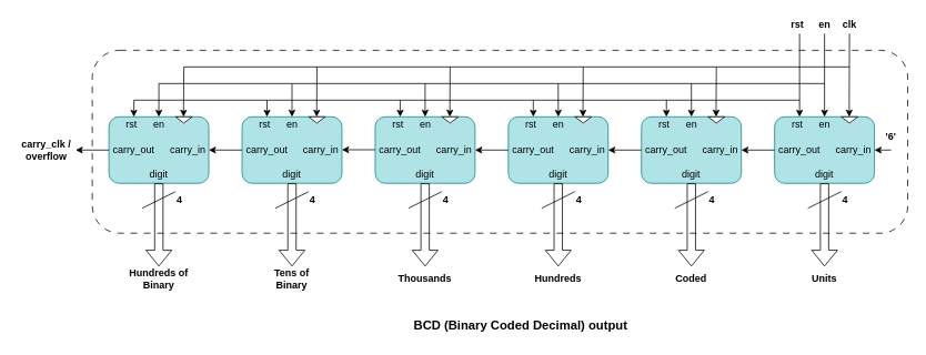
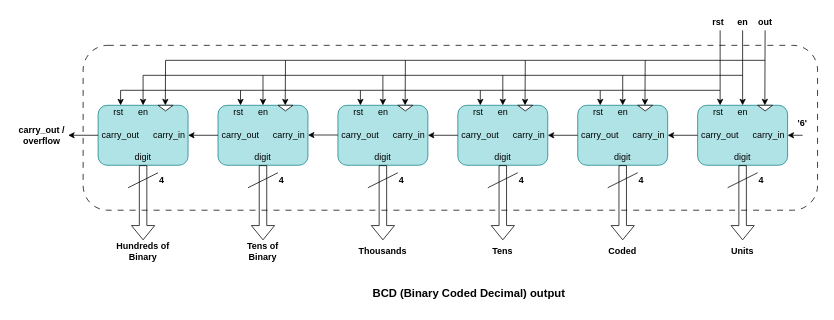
  <mxCell id="0" />
  <mxCell id="1" parent="0" />
  <mxCell id="2" value="" style="rounded=1;whiteSpace=wrap;html=1;fillColor=#b0e3e6;strokeColor=#0e8088;" parent="1" vertex="1"><mxGeometry x="130" y="140" width="120" height="80" as="geometry" /></mxCell>
  <mxCell id="3" value="" style="endArrow=classic;html=1;rounded=0;entryX=0.25;entryY=0;entryDx=0;entryDy=0;" parent="1" target="2" edge="1"><mxGeometry width="50" height="50" relative="1" as="geometry"><mxPoint x="160" y="120" as="sourcePoint" /><mxPoint x="140" y="110" as="targetPoint" /></mxGeometry></mxCell>
  <mxCell id="4" value="" style="endArrow=classic;html=1;rounded=0;entryX=0.5;entryY=0;entryDx=0;entryDy=0;" parent="1" target="2" edge="1"><mxGeometry width="50" height="50" relative="1" as="geometry"><mxPoint x="190" y="100" as="sourcePoint" /><mxPoint x="190" y="140" as="targetPoint" /></mxGeometry></mxCell>
  <mxCell id="5" value="digit" style="text;html=1;align=center;verticalAlign=middle;whiteSpace=wrap;rounded=0;" parent="1" vertex="1"><mxGeometry x="165" y="200" width="50" height="20" as="geometry" /></mxCell>
  <mxCell id="6" value="" style="shape=flexArrow;endArrow=classic;html=1;rounded=0;exitX=0.5;exitY=1;exitDx=0;exitDy=0;" parent="1" source="5" edge="1"><mxGeometry width="50" height="50" relative="1" as="geometry"><mxPoint x="330" y="320" as="sourcePoint" /><mxPoint x="190" y="320" as="targetPoint" /></mxGeometry></mxCell>
  <mxCell id="7" value="" style="endArrow=classic;html=1;rounded=0;entryX=0.25;entryY=0;entryDx=0;entryDy=0;" parent="1" edge="1"><mxGeometry width="50" height="50" relative="1" as="geometry"><mxPoint x="220" y="80" as="sourcePoint" /><mxPoint x="219.66" y="140" as="targetPoint" /></mxGeometry></mxCell>
  <mxCell id="8" value="rst" style="text;html=1;align=center;verticalAlign=middle;whiteSpace=wrap;rounded=0;" parent="1" vertex="1"><mxGeometry x="140" y="140" width="35" height="20" as="geometry" /></mxCell>
  <mxCell id="9" value="en" style="text;html=1;align=center;verticalAlign=middle;whiteSpace=wrap;rounded=0;" parent="1" vertex="1"><mxGeometry x="172.5" y="140" width="35" height="20" as="geometry" /></mxCell>
  <mxCell id="10" value="" style="triangle;whiteSpace=wrap;html=1;rotation=90;" parent="1" vertex="1"><mxGeometry x="216.25" y="133.75" width="7.5" height="20" as="geometry" /></mxCell>
  <mxCell id="11" value="" style="endArrow=none;html=1;rounded=0;" parent="1" edge="1"><mxGeometry width="50" height="50" relative="1" as="geometry"><mxPoint x="170" y="250" as="sourcePoint" /><mxPoint x="210" y="230" as="targetPoint" /></mxGeometry></mxCell>
  <mxCell id="12" value="4" style="text;html=1;align=center;verticalAlign=middle;whiteSpace=wrap;rounded=0;fontStyle=1" parent="1" vertex="1"><mxGeometry x="200" y="230" width="30" height="20" as="geometry" /></mxCell>
  <mxCell id="13" value="" style="rounded=1;whiteSpace=wrap;html=1;fillColor=#b0e3e6;strokeColor=#0e8088;" parent="1" vertex="1"><mxGeometry x="290" y="140" width="120" height="80" as="geometry" /></mxCell>
  <mxCell id="14" value="" style="endArrow=classic;html=1;rounded=0;entryX=0.25;entryY=0;entryDx=0;entryDy=0;" parent="1" target="13" edge="1"><mxGeometry width="50" height="50" relative="1" as="geometry"><mxPoint x="320" y="120" as="sourcePoint" /><mxPoint x="300" y="110" as="targetPoint" /></mxGeometry></mxCell>
  <mxCell id="15" value="" style="endArrow=classic;html=1;rounded=0;entryX=0.5;entryY=0;entryDx=0;entryDy=0;" parent="1" target="13" edge="1"><mxGeometry width="50" height="50" relative="1" as="geometry"><mxPoint x="350" y="100" as="sourcePoint" /><mxPoint x="350" y="140" as="targetPoint" /></mxGeometry></mxCell>
  <mxCell id="16" value="digit" style="text;html=1;align=center;verticalAlign=middle;whiteSpace=wrap;rounded=0;" parent="1" vertex="1"><mxGeometry x="325" y="200" width="50" height="20" as="geometry" /></mxCell>
  <mxCell id="17" value="" style="shape=flexArrow;endArrow=classic;html=1;rounded=0;exitX=0.5;exitY=1;exitDx=0;exitDy=0;" parent="1" source="16" edge="1"><mxGeometry width="50" height="50" relative="1" as="geometry"><mxPoint x="490" y="320" as="sourcePoint" /><mxPoint x="350" y="320" as="targetPoint" /></mxGeometry></mxCell>
  <mxCell id="18" value="" style="endArrow=classic;html=1;rounded=0;entryX=0.25;entryY=0;entryDx=0;entryDy=0;" parent="1" edge="1"><mxGeometry width="50" height="50" relative="1" as="geometry"><mxPoint x="380" y="80" as="sourcePoint" /><mxPoint x="379.66" y="140" as="targetPoint" /></mxGeometry></mxCell>
  <mxCell id="19" value="rst" style="text;html=1;align=center;verticalAlign=middle;whiteSpace=wrap;rounded=0;" parent="1" vertex="1"><mxGeometry x="300" y="140" width="35" height="20" as="geometry" /></mxCell>
  <mxCell id="20" value="en" style="text;html=1;align=center;verticalAlign=middle;whiteSpace=wrap;rounded=0;" parent="1" vertex="1"><mxGeometry x="332.5" y="140" width="35" height="20" as="geometry" /></mxCell>
  <mxCell id="21" value="" style="triangle;whiteSpace=wrap;html=1;rotation=90;" parent="1" vertex="1"><mxGeometry x="376.25" y="133.75" width="7.5" height="20" as="geometry" /></mxCell>
  <mxCell id="22" value="" style="endArrow=none;html=1;rounded=0;" parent="1" edge="1"><mxGeometry width="50" height="50" relative="1" as="geometry"><mxPoint x="330" y="250" as="sourcePoint" /><mxPoint x="370" y="230" as="targetPoint" /></mxGeometry></mxCell>
  <mxCell id="23" value="4" style="text;html=1;align=center;verticalAlign=middle;whiteSpace=wrap;rounded=0;fontStyle=1" parent="1" vertex="1"><mxGeometry x="360" y="230" width="30" height="20" as="geometry" /></mxCell>
  <mxCell id="24" value="" style="rounded=1;whiteSpace=wrap;html=1;fillColor=#b0e3e6;strokeColor=#0e8088;" parent="1" vertex="1"><mxGeometry x="450" y="140" width="120" height="80" as="geometry" /></mxCell>
  <mxCell id="25" value="" style="endArrow=classic;html=1;rounded=0;exitX=0;exitY=0.5;exitDx=0;exitDy=0;" parent="1" source="86" edge="1"><mxGeometry width="50" height="50" relative="1" as="geometry"><mxPoint x="170" y="420" as="sourcePoint" /><mxPoint x="90" y="180" as="targetPoint" /></mxGeometry></mxCell>
  <mxCell id="26" value="" style="endArrow=classic;html=1;rounded=0;entryX=0.25;entryY=0;entryDx=0;entryDy=0;" parent="1" target="24" edge="1"><mxGeometry width="50" height="50" relative="1" as="geometry"><mxPoint x="480" y="120" as="sourcePoint" /><mxPoint x="460" y="110" as="targetPoint" /></mxGeometry></mxCell>
  <mxCell id="27" value="" style="endArrow=classic;html=1;rounded=0;entryX=0.5;entryY=0;entryDx=0;entryDy=0;" parent="1" target="24" edge="1"><mxGeometry width="50" height="50" relative="1" as="geometry"><mxPoint x="510" y="100" as="sourcePoint" /><mxPoint x="510" y="140" as="targetPoint" /></mxGeometry></mxCell>
  <mxCell id="28" value="digit" style="text;html=1;align=center;verticalAlign=middle;whiteSpace=wrap;rounded=0;" parent="1" vertex="1"><mxGeometry x="485" y="200" width="50" height="20" as="geometry" /></mxCell>
  <mxCell id="29" value="" style="shape=flexArrow;endArrow=classic;html=1;rounded=0;exitX=0.5;exitY=1;exitDx=0;exitDy=0;" parent="1" source="28" edge="1"><mxGeometry width="50" height="50" relative="1" as="geometry"><mxPoint x="650" y="320" as="sourcePoint" /><mxPoint x="510" y="320" as="targetPoint" /></mxGeometry></mxCell>
  <mxCell id="30" value="" style="endArrow=classic;html=1;rounded=0;entryX=0.25;entryY=0;entryDx=0;entryDy=0;" parent="1" edge="1"><mxGeometry width="50" height="50" relative="1" as="geometry"><mxPoint x="540" y="80" as="sourcePoint" /><mxPoint x="539.66" y="140" as="targetPoint" /></mxGeometry></mxCell>
  <mxCell id="31" value="rst" style="text;html=1;align=center;verticalAlign=middle;whiteSpace=wrap;rounded=0;" parent="1" vertex="1"><mxGeometry x="460" y="140" width="35" height="20" as="geometry" /></mxCell>
  <mxCell id="32" value="en" style="text;html=1;align=center;verticalAlign=middle;whiteSpace=wrap;rounded=0;" parent="1" vertex="1"><mxGeometry x="492.5" y="140" width="35" height="20" as="geometry" /></mxCell>
  <mxCell id="33" value="" style="triangle;whiteSpace=wrap;html=1;rotation=90;" parent="1" vertex="1"><mxGeometry x="536.25" y="133.75" width="7.5" height="20" as="geometry" /></mxCell>
  <mxCell id="34" value="" style="endArrow=none;html=1;rounded=0;" parent="1" edge="1"><mxGeometry width="50" height="50" relative="1" as="geometry"><mxPoint x="490" y="250" as="sourcePoint" /><mxPoint x="530" y="230" as="targetPoint" /></mxGeometry></mxCell>
  <mxCell id="35" value="4" style="text;html=1;align=center;verticalAlign=middle;whiteSpace=wrap;rounded=0;fontStyle=1" parent="1" vertex="1"><mxGeometry x="520" y="230" width="30" height="20" as="geometry" /></mxCell>
  <mxCell id="36" value="" style="rounded=1;whiteSpace=wrap;html=1;fillColor=#b0e3e6;strokeColor=#0e8088;" parent="1" vertex="1"><mxGeometry x="610" y="140" width="120" height="80" as="geometry" /></mxCell>
  <mxCell id="37" value="" style="endArrow=classic;html=1;rounded=0;entryX=1;entryY=0.5;entryDx=0;entryDy=0;" parent="1" target="62" edge="1"><mxGeometry width="50" height="50" relative="1" as="geometry"><mxPoint x="1070" y="180" as="sourcePoint" /><mxPoint x="965" y="360" as="targetPoint" /></mxGeometry></mxCell>
  <mxCell id="38" value="" style="endArrow=classic;html=1;rounded=0;entryX=0.25;entryY=0;entryDx=0;entryDy=0;" parent="1" target="36" edge="1"><mxGeometry width="50" height="50" relative="1" as="geometry"><mxPoint x="640" y="120" as="sourcePoint" /><mxPoint x="620" y="110" as="targetPoint" /></mxGeometry></mxCell>
  <mxCell id="39" value="" style="endArrow=classic;html=1;rounded=0;entryX=0.5;entryY=0;entryDx=0;entryDy=0;" parent="1" target="36" edge="1"><mxGeometry width="50" height="50" relative="1" as="geometry"><mxPoint x="670" y="100" as="sourcePoint" /><mxPoint x="670" y="140" as="targetPoint" /></mxGeometry></mxCell>
  <mxCell id="40" value="digit" style="text;html=1;align=center;verticalAlign=middle;whiteSpace=wrap;rounded=0;" parent="1" vertex="1"><mxGeometry x="645" y="200" width="50" height="20" as="geometry" /></mxCell>
  <mxCell id="41" value="" style="shape=flexArrow;endArrow=classic;html=1;rounded=0;exitX=0.5;exitY=1;exitDx=0;exitDy=0;" parent="1" source="40" edge="1"><mxGeometry width="50" height="50" relative="1" as="geometry"><mxPoint x="810" y="320" as="sourcePoint" /><mxPoint x="670" y="320" as="targetPoint" /></mxGeometry></mxCell>
  <mxCell id="42" value="" style="endArrow=classic;html=1;rounded=0;entryX=0.25;entryY=0;entryDx=0;entryDy=0;" parent="1" edge="1"><mxGeometry width="50" height="50" relative="1" as="geometry"><mxPoint x="700" y="80" as="sourcePoint" /><mxPoint x="699.66" y="140" as="targetPoint" /></mxGeometry></mxCell>
  <mxCell id="43" value="rst" style="text;html=1;align=center;verticalAlign=middle;whiteSpace=wrap;rounded=0;" parent="1" vertex="1"><mxGeometry x="620" y="140" width="35" height="20" as="geometry" /></mxCell>
  <mxCell id="44" value="en" style="text;html=1;align=center;verticalAlign=middle;whiteSpace=wrap;rounded=0;" parent="1" vertex="1"><mxGeometry x="652.5" y="140" width="35" height="20" as="geometry" /></mxCell>
  <mxCell id="45" value="" style="triangle;whiteSpace=wrap;html=1;rotation=90;" parent="1" vertex="1"><mxGeometry x="696.25" y="133.75" width="7.5" height="20" as="geometry" /></mxCell>
  <mxCell id="46" value="" style="endArrow=none;html=1;rounded=0;" parent="1" edge="1"><mxGeometry width="50" height="50" relative="1" as="geometry"><mxPoint x="650" y="250" as="sourcePoint" /><mxPoint x="690" y="230" as="targetPoint" /></mxGeometry></mxCell>
  <mxCell id="47" value="4" style="text;html=1;align=center;verticalAlign=middle;whiteSpace=wrap;rounded=0;fontStyle=1" parent="1" vertex="1"><mxGeometry x="680" y="230" width="30" height="20" as="geometry" /></mxCell>
  <mxCell id="48" value="" style="rounded=1;whiteSpace=wrap;html=1;fillColor=#b0e3e6;strokeColor=#0e8088;" parent="1" vertex="1"><mxGeometry x="770" y="140" width="120" height="80" as="geometry" /></mxCell>
  <mxCell id="49" value="" style="endArrow=classic;html=1;rounded=0;entryX=0.25;entryY=0;entryDx=0;entryDy=0;" parent="1" target="48" edge="1"><mxGeometry width="50" height="50" relative="1" as="geometry"><mxPoint x="800" y="120" as="sourcePoint" /><mxPoint x="780" y="110" as="targetPoint" /></mxGeometry></mxCell>
  <mxCell id="50" value="" style="endArrow=classic;html=1;rounded=0;entryX=0.5;entryY=0;entryDx=0;entryDy=0;" parent="1" target="48" edge="1"><mxGeometry width="50" height="50" relative="1" as="geometry"><mxPoint x="830" y="100" as="sourcePoint" /><mxPoint x="830" y="140" as="targetPoint" /></mxGeometry></mxCell>
  <mxCell id="51" value="digit" style="text;html=1;align=center;verticalAlign=middle;whiteSpace=wrap;rounded=0;" parent="1" vertex="1"><mxGeometry x="805" y="200" width="50" height="20" as="geometry" /></mxCell>
  <mxCell id="52" value="" style="shape=flexArrow;endArrow=classic;html=1;rounded=0;exitX=0.5;exitY=1;exitDx=0;exitDy=0;" parent="1" source="51" edge="1"><mxGeometry width="50" height="50" relative="1" as="geometry"><mxPoint x="970" y="320" as="sourcePoint" /><mxPoint x="830" y="320" as="targetPoint" /></mxGeometry></mxCell>
  <mxCell id="53" value="" style="endArrow=classic;html=1;rounded=0;entryX=0.25;entryY=0;entryDx=0;entryDy=0;" parent="1" edge="1"><mxGeometry width="50" height="50" relative="1" as="geometry"><mxPoint x="860" y="80" as="sourcePoint" /><mxPoint x="859.66" y="140" as="targetPoint" /></mxGeometry></mxCell>
  <mxCell id="54" value="rst" style="text;html=1;align=center;verticalAlign=middle;whiteSpace=wrap;rounded=0;" parent="1" vertex="1"><mxGeometry x="780" y="140" width="35" height="20" as="geometry" /></mxCell>
  <mxCell id="55" value="en" style="text;html=1;align=center;verticalAlign=middle;whiteSpace=wrap;rounded=0;" parent="1" vertex="1"><mxGeometry x="812.5" y="140" width="35" height="20" as="geometry" /></mxCell>
  <mxCell id="56" value="" style="triangle;whiteSpace=wrap;html=1;rotation=90;" parent="1" vertex="1"><mxGeometry x="856.25" y="133.75" width="7.5" height="20" as="geometry" /></mxCell>
  <mxCell id="57" value="" style="endArrow=none;html=1;rounded=0;fontStyle=1" parent="1" edge="1"><mxGeometry width="50" height="50" relative="1" as="geometry"><mxPoint x="810" y="250" as="sourcePoint" /><mxPoint x="850" y="230" as="targetPoint" /></mxGeometry></mxCell>
  <mxCell id="58" value="4" style="text;html=1;align=center;verticalAlign=middle;whiteSpace=wrap;rounded=0;fontStyle=1" parent="1" vertex="1"><mxGeometry x="840" y="230" width="30" height="20" as="geometry" /></mxCell>
  <mxCell id="59" value="" style="rounded=1;whiteSpace=wrap;html=1;fillColor=#b0e3e6;strokeColor=#0e8088;" parent="1" vertex="1"><mxGeometry x="930" y="140" width="120" height="80" as="geometry" /></mxCell>
  <mxCell id="60" value="" style="endArrow=classic;html=1;rounded=0;entryX=0.25;entryY=0;entryDx=0;entryDy=0;" parent="1" target="59" edge="1"><mxGeometry width="50" height="50" relative="1" as="geometry"><mxPoint x="960" y="40" as="sourcePoint" /><mxPoint x="940" y="110" as="targetPoint" /></mxGeometry></mxCell>
  <mxCell id="61" value="" style="endArrow=classic;html=1;rounded=0;entryX=0.5;entryY=0;entryDx=0;entryDy=0;" parent="1" target="59" edge="1"><mxGeometry width="50" height="50" relative="1" as="geometry"><mxPoint x="990" y="40" as="sourcePoint" /><mxPoint x="990" y="140" as="targetPoint" /></mxGeometry></mxCell>
  <mxCell id="62" value="carry_in" style="text;html=1;align=center;verticalAlign=middle;whiteSpace=wrap;rounded=0;" parent="1" vertex="1"><mxGeometry x="1000" y="170" width="50" height="20" as="geometry" /></mxCell>
  <mxCell id="63" value="carry_out" style="text;html=1;align=center;verticalAlign=middle;whiteSpace=wrap;rounded=0;" parent="1" vertex="1"><mxGeometry x="930" y="170" width="60" height="20" as="geometry" /></mxCell>
  <mxCell id="64" value="digit" style="text;html=1;align=center;verticalAlign=middle;whiteSpace=wrap;rounded=0;" parent="1" vertex="1"><mxGeometry x="965" y="200" width="50" height="20" as="geometry" /></mxCell>
  <mxCell id="65" value="" style="shape=flexArrow;endArrow=classic;html=1;rounded=0;exitX=0.5;exitY=1;exitDx=0;exitDy=0;" parent="1" source="64" edge="1"><mxGeometry width="50" height="50" relative="1" as="geometry"><mxPoint x="1130" y="320" as="sourcePoint" /><mxPoint x="990" y="320" as="targetPoint" /></mxGeometry></mxCell>
  <mxCell id="66" value="" style="endArrow=classic;html=1;rounded=0;entryX=0.25;entryY=0;entryDx=0;entryDy=0;" parent="1" edge="1"><mxGeometry width="50" height="50" relative="1" as="geometry"><mxPoint x="1020" y="40" as="sourcePoint" /><mxPoint x="1019.66" y="140" as="targetPoint" /></mxGeometry></mxCell>
  <mxCell id="67" value="rst" style="text;html=1;align=center;verticalAlign=middle;whiteSpace=wrap;rounded=0;" parent="1" vertex="1"><mxGeometry x="940" y="140" width="35" height="20" as="geometry" /></mxCell>
  <mxCell id="68" value="en" style="text;html=1;align=center;verticalAlign=middle;whiteSpace=wrap;rounded=0;" parent="1" vertex="1"><mxGeometry x="972.5" y="140" width="35" height="20" as="geometry" /></mxCell>
  <mxCell id="69" value="" style="triangle;whiteSpace=wrap;html=1;rotation=90;" parent="1" vertex="1"><mxGeometry x="1016.25" y="133.75" width="7.5" height="20" as="geometry" /></mxCell>
  <mxCell id="70" value="" style="rounded=1;whiteSpace=wrap;html=1;fillColor=none;dashed=1;dashPattern=8 8;" parent="1" vertex="1"><mxGeometry x="110" y="60" width="980" height="220" as="geometry" /></mxCell>
  <mxCell id="71" value="" style="endArrow=none;html=1;rounded=0;fontStyle=1" parent="1" edge="1"><mxGeometry width="50" height="50" relative="1" as="geometry"><mxPoint x="970" y="250" as="sourcePoint" /><mxPoint x="1010" y="230" as="targetPoint" /></mxGeometry></mxCell>
  <mxCell id="72" value="4" style="text;html=1;align=center;verticalAlign=middle;whiteSpace=wrap;rounded=0;fontStyle=1" parent="1" vertex="1"><mxGeometry x="1000" y="230" width="30" height="20" as="geometry" /></mxCell>
  <mxCell id="73" value="" style="endArrow=classic;html=1;rounded=0;entryX=1;entryY=0.5;entryDx=0;entryDy=0;" parent="1" target="74" edge="1"><mxGeometry width="50" height="50" relative="1" as="geometry"><mxPoint x="930" y="180" as="sourcePoint" /><mxPoint x="805" y="360" as="targetPoint" /></mxGeometry></mxCell>
  <mxCell id="74" value="carry_in" style="text;html=1;align=center;verticalAlign=middle;whiteSpace=wrap;rounded=0;" parent="1" vertex="1"><mxGeometry x="840" y="170" width="50" height="20" as="geometry" /></mxCell>
  <mxCell id="75" value="carry_out" style="text;html=1;align=center;verticalAlign=middle;whiteSpace=wrap;rounded=0;" parent="1" vertex="1"><mxGeometry x="770" y="170" width="60" height="20" as="geometry" /></mxCell>
  <mxCell id="76" value="" style="endArrow=classic;html=1;rounded=0;entryX=1;entryY=0.5;entryDx=0;entryDy=0;" parent="1" target="77" edge="1"><mxGeometry width="50" height="50" relative="1" as="geometry"><mxPoint x="770" y="180" as="sourcePoint" /><mxPoint x="645" y="360" as="targetPoint" /></mxGeometry></mxCell>
  <mxCell id="77" value="carry_in" style="text;html=1;align=center;verticalAlign=middle;whiteSpace=wrap;rounded=0;" parent="1" vertex="1"><mxGeometry x="680" y="170" width="50" height="20" as="geometry" /></mxCell>
  <mxCell id="78" value="carry_out" style="text;html=1;align=center;verticalAlign=middle;whiteSpace=wrap;rounded=0;" parent="1" vertex="1"><mxGeometry x="610" y="170" width="60" height="20" as="geometry" /></mxCell>
  <mxCell id="79" value="" style="endArrow=classic;html=1;rounded=0;entryX=1;entryY=0.5;entryDx=0;entryDy=0;" parent="1" target="80" edge="1"><mxGeometry width="50" height="50" relative="1" as="geometry"><mxPoint x="610" y="180" as="sourcePoint" /><mxPoint x="485" y="360" as="targetPoint" /></mxGeometry></mxCell>
  <mxCell id="80" value="carry_in" style="text;html=1;align=center;verticalAlign=middle;whiteSpace=wrap;rounded=0;" parent="1" vertex="1"><mxGeometry x="520" y="170" width="50" height="20" as="geometry" /></mxCell>
  <mxCell id="81" value="carry_out" style="text;html=1;align=center;verticalAlign=middle;whiteSpace=wrap;rounded=0;" parent="1" vertex="1"><mxGeometry x="450" y="170" width="60" height="20" as="geometry" /></mxCell>
  <mxCell id="82" value="carry_in" style="text;html=1;align=center;verticalAlign=middle;whiteSpace=wrap;rounded=0;" parent="1" vertex="1"><mxGeometry x="360" y="170" width="50" height="20" as="geometry" /></mxCell>
  <mxCell id="83" value="carry_out" style="text;html=1;align=center;verticalAlign=middle;whiteSpace=wrap;rounded=0;" parent="1" vertex="1"><mxGeometry x="290" y="170" width="60" height="20" as="geometry" /></mxCell>
  <mxCell id="84" value="" style="endArrow=classic;html=1;rounded=0;entryX=1;entryY=0.5;entryDx=0;entryDy=0;" parent="1" target="85" edge="1"><mxGeometry width="50" height="50" relative="1" as="geometry"><mxPoint x="290" y="180" as="sourcePoint" /><mxPoint x="165" y="360" as="targetPoint" /></mxGeometry></mxCell>
  <mxCell id="85" value="carry_in" style="text;html=1;align=center;verticalAlign=middle;whiteSpace=wrap;rounded=0;" parent="1" vertex="1"><mxGeometry x="200" y="170" width="50" height="20" as="geometry" /></mxCell>
  <mxCell id="86" value="carry_out" style="text;html=1;align=center;verticalAlign=middle;whiteSpace=wrap;rounded=0;" parent="1" vertex="1"><mxGeometry x="130" y="170" width="60" height="20" as="geometry" /></mxCell>
  <mxCell id="87" value="" style="endArrow=classic;html=1;rounded=0;exitX=0;exitY=0.5;exitDx=0;exitDy=0;" parent="1" edge="1"><mxGeometry width="50" height="50" relative="1" as="geometry"><mxPoint x="450" y="179.66" as="sourcePoint" /><mxPoint x="410" y="179.66" as="targetPoint" /></mxGeometry></mxCell>
  <mxCell id="88" value="" style="endArrow=none;html=1;rounded=0;" parent="1" edge="1"><mxGeometry width="50" height="50" relative="1" as="geometry"><mxPoint x="160" y="120" as="sourcePoint" /><mxPoint x="960" y="120" as="targetPoint" /></mxGeometry></mxCell>
  <mxCell id="89" value="" style="endArrow=none;html=1;rounded=0;" parent="1" edge="1"><mxGeometry width="50" height="50" relative="1" as="geometry"><mxPoint x="190" y="100" as="sourcePoint" /><mxPoint x="990" y="100" as="targetPoint" /></mxGeometry></mxCell>
  <mxCell id="90" value="" style="endArrow=none;html=1;rounded=0;" parent="1" edge="1"><mxGeometry width="50" height="50" relative="1" as="geometry"><mxPoint x="220" y="80" as="sourcePoint" /><mxPoint x="1020" y="80" as="targetPoint" /></mxGeometry></mxCell>
  <mxCell id="91" value="'6'" style="text;html=1;align=center;verticalAlign=middle;whiteSpace=wrap;rounded=0;fontStyle=1" parent="1" vertex="1"><mxGeometry x="1060" y="153.75" width="20" height="20" as="geometry" /></mxCell>
  <mxCell id="92" value="rst" style="text;html=1;align=center;verticalAlign=middle;whiteSpace=wrap;rounded=0;fontStyle=1" vertex="1" parent="1"><mxGeometry x="940" y="20" width="35" height="20" as="geometry" /></mxCell>
  <mxCell id="93" value="en" style="text;html=1;align=center;verticalAlign=middle;whiteSpace=wrap;rounded=0;fontStyle=1" vertex="1" parent="1"><mxGeometry x="972.5" y="20" width="35" height="20" as="geometry" /></mxCell>
- <mxCell id="94" value="clk" style="text;html=1;align=center;verticalAlign=middle;whiteSpace=wrap;rounded=0;fontStyle=1" vertex="1" parent="1"><mxGeometry x="1002.5" y="20" width="35" height="20" as="geometry" /></mxCell>
- <mxCell id="95" value="carry_clk / overflow" style="text;html=1;align=center;verticalAlign=middle;whiteSpace=wrap;rounded=0;fontStyle=1" vertex="1" parent="1"><mxGeometry x="20" y="170" width="70" height="20" as="geometry" /></mxCell>
+ <mxCell id="94" value="out" style="text;html=1;align=center;verticalAlign=middle;whiteSpace=wrap;rounded=0;fontStyle=1" vertex="1" parent="1"><mxGeometry x="1002.5" y="20" width="35" height="20" as="geometry" /></mxCell>
+ <mxCell id="95" value="carry_out / overflow" style="text;html=1;align=center;verticalAlign=middle;whiteSpace=wrap;rounded=0;fontStyle=1" vertex="1" parent="1"><mxGeometry x="20" y="170" width="70" height="20" as="geometry" /></mxCell>
  <mxCell id="96" value="Units" style="text;html=1;align=center;verticalAlign=middle;whiteSpace=wrap;rounded=0;fontStyle=1" vertex="1" parent="1"><mxGeometry x="960" y="320" width="60" height="30" as="geometry" /></mxCell>
  <mxCell id="97" value="Coded" style="text;html=1;align=center;verticalAlign=middle;whiteSpace=wrap;rounded=0;fontStyle=1" vertex="1" parent="1"><mxGeometry x="800" y="320" width="60" height="30" as="geometry" /></mxCell>
- <mxCell id="98" value="Hundreds" style="text;html=1;align=center;verticalAlign=middle;whiteSpace=wrap;rounded=0;fontStyle=1" vertex="1" parent="1"><mxGeometry x="640" y="320" width="60" height="30" as="geometry" /></mxCell>
+ <mxCell id="98" value="Tens" style="text;html=1;align=center;verticalAlign=middle;whiteSpace=wrap;rounded=0;fontStyle=1" vertex="1" parent="1"><mxGeometry x="640" y="320" width="60" height="30" as="geometry" /></mxCell>
  <mxCell id="99" value="Thousands" style="text;html=1;align=center;verticalAlign=middle;whiteSpace=wrap;rounded=0;fontStyle=1" vertex="1" parent="1"><mxGeometry x="480" y="320" width="60" height="30" as="geometry" /></mxCell>
  <mxCell id="100" value="Tens of Binary" style="text;html=1;align=center;verticalAlign=middle;whiteSpace=wrap;rounded=0;fontStyle=1" vertex="1" parent="1"><mxGeometry x="320" y="320" width="60" height="30" as="geometry" /></mxCell>
  <mxCell id="101" value="Hundreds of Binary" style="text;html=1;align=center;verticalAlign=middle;whiteSpace=wrap;rounded=0;fontStyle=1" vertex="1" parent="1"><mxGeometry x="140" y="320" width="100" height="30" as="geometry" /></mxCell>
  <mxCell id="102" value="BCD (Binary Coded Decimal) output" style="text;html=1;align=center;verticalAlign=middle;whiteSpace=wrap;rounded=0;fontStyle=1;fontSize=15;" vertex="1" parent="1"><mxGeometry x="485" y="375" width="280" height="30" as="geometry" /></mxCell>
